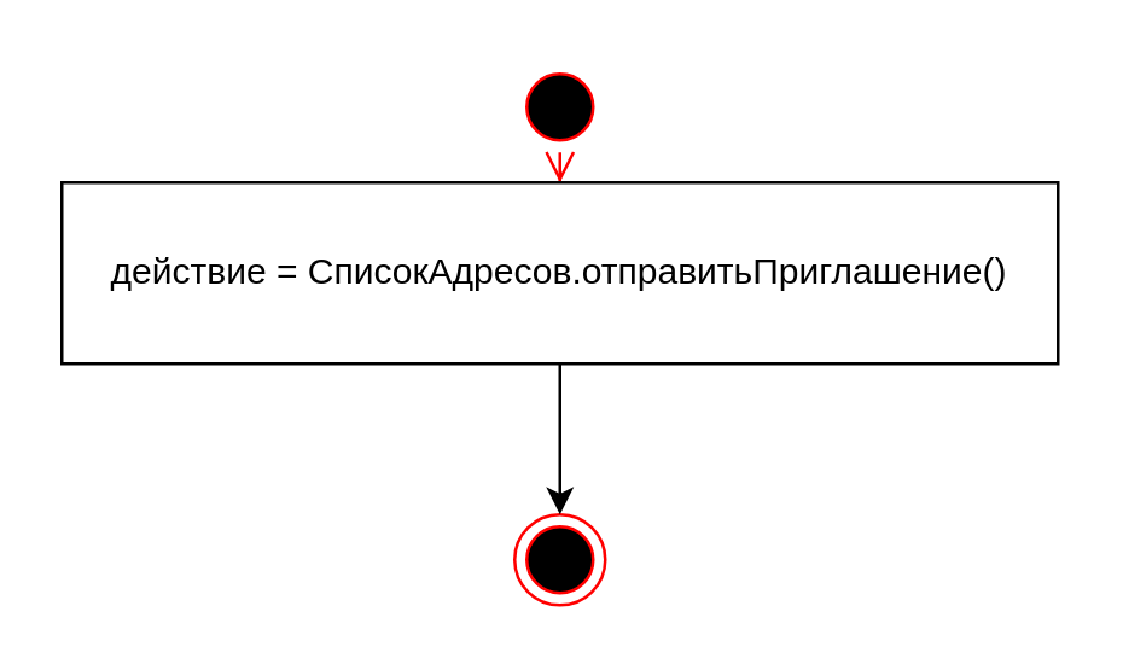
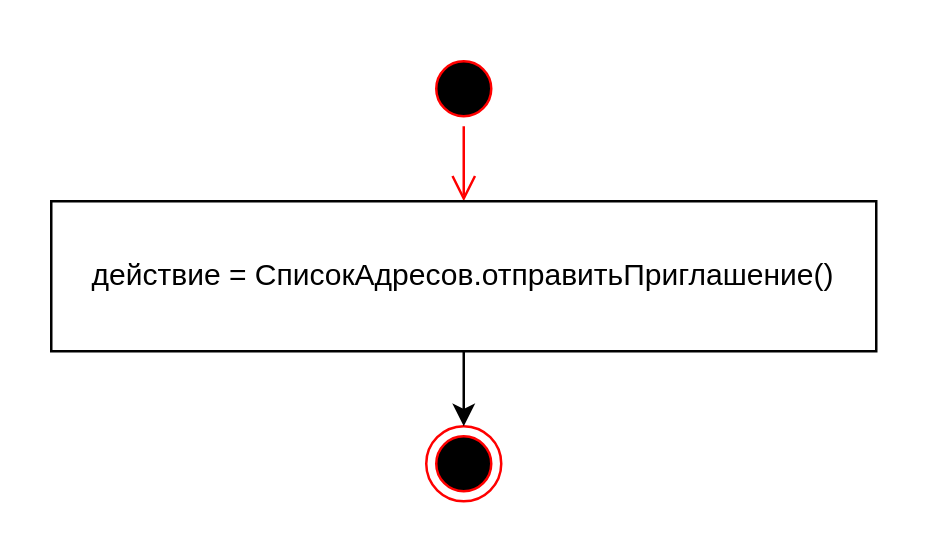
  <mxCell id="0" />
  <mxCell id="1" parent="0" />
  <mxCell id="2" value="" style="ellipse;html=1;shape=startState;fillColor=#000000;strokeColor=#ff0000;" vertex="1" parent="1"><mxGeometry x="170" y="20" width="30" height="30" as="geometry" /></mxCell>
  <mxCell id="3" value="" style="edgeStyle=orthogonalEdgeStyle;html=1;verticalAlign=bottom;endArrow=open;endSize=8;strokeColor=#ff0000;rounded=0;" edge="1" source="2" parent="1" target="4"><mxGeometry relative="1" as="geometry"><mxPoint x="185" y="80" as="targetPoint" /></mxGeometry></mxCell>
- <mxCell id="4" value="действие = СписокАдресов.отправитьПриглашение()" style="rounded=0;whiteSpace=wrap;html=1;" vertex="1" parent="1"><mxGeometry x="20" y="60" width="330" height="60" as="geometry" /></mxCell>
+ <mxCell id="4" value="действие = СписокАдресов.отправитьПриглашение()" style="rounded=0;whiteSpace=wrap;html=1;" vertex="1" parent="1"><mxGeometry x="20" y="80" width="330" height="60" as="geometry" /></mxCell>
  <mxCell id="5" value="" style="ellipse;html=1;shape=endState;fillColor=#000000;strokeColor=#ff0000;" vertex="1" parent="1"><mxGeometry x="170" y="170" width="30" height="30" as="geometry" /></mxCell>
  <mxCell id="6" value="" style="endArrow=classic;html=1;rounded=0;" edge="1" parent="1" source="4" target="5"><mxGeometry width="50" height="50" relative="1" as="geometry"><mxPoint x="185" y="320" as="sourcePoint" /><mxPoint x="195" y="270" as="targetPoint" /></mxGeometry></mxCell>
